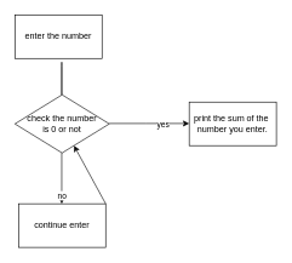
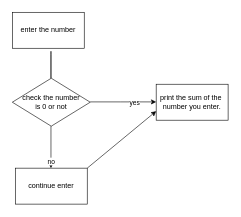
  <mxCell id="0" />
  <mxCell id="1" parent="0" />
  <mxCell id="2" value="enter the number" style="rounded=0;whiteSpace=wrap;html=1;" vertex="1" parent="1"><mxGeometry x="20" y="20" width="120" height="60" as="geometry" /></mxCell>
  <mxCell id="3" value="check the number&lt;br&gt;is 0 or not" style="rhombus;whiteSpace=wrap;html=1;" vertex="1" parent="1"><mxGeometry x="20" y="130" width="130" height="80" as="geometry" /></mxCell>
  <mxCell id="4" value="" style="endArrow=classic;html=1;" edge="1" parent="1"><mxGeometry width="50" height="50" relative="1" as="geometry"><mxPoint x="150" y="169.5" as="sourcePoint" /><mxPoint x="260" y="169.5" as="targetPoint" /><Array as="points"><mxPoint x="210" y="169.5" /></Array></mxGeometry></mxCell>
  <mxCell id="5" value="yes" style="edgeLabel;html=1;align=center;verticalAlign=middle;resizable=0;points=[];" vertex="1" connectable="0" parent="4"><mxGeometry x="0.324" y="-1" relative="1" as="geometry"><mxPoint as="offset" /></mxGeometry></mxCell>
  <mxCell id="6" value="print the sum of the&amp;nbsp;&lt;br&gt;number you enter." style="rounded=0;whiteSpace=wrap;html=1;" vertex="1" parent="1"><mxGeometry x="260" y="140" width="120" height="60" as="geometry" /></mxCell>
  <mxCell id="7" value="" style="endArrow=classic;html=1;" edge="1" parent="1"><mxGeometry width="50" height="50" relative="1" as="geometry"><mxPoint x="84.5" y="210" as="sourcePoint" /><mxPoint x="84.5" y="280" as="targetPoint" /></mxGeometry></mxCell>
  <mxCell id="8" value="no" style="edgeLabel;html=1;align=center;verticalAlign=middle;resizable=0;points=[];" vertex="1" connectable="0" parent="7"><mxGeometry x="0.669" relative="1" as="geometry"><mxPoint as="offset" /></mxGeometry></mxCell>
  <mxCell id="9" value="continue enter" style="rounded=0;whiteSpace=wrap;html=1;" vertex="1" parent="1"><mxGeometry x="25" y="280" width="120" height="60" as="geometry" /></mxCell>
- <mxCell id="10" value="" style="endArrow=classic;html=1;exitX=1;exitY=0;exitDx=0;exitDy=0;" edge="1" parent="1" source="9" target="3"><mxGeometry width="50" height="50" relative="1" as="geometry"><mxPoint x="150" y="330" as="sourcePoint" /><mxPoint x="200" y="280" as="targetPoint" /></mxGeometry></mxCell>
+ <mxCell id="10" value="" style="endArrow=classic;html=1;entryX=0;entryY=0.75;entryDx=0;entryDy=0;exitX=1;exitY=0;exitDx=0;exitDy=0;" edge="1" parent="1" source="9" target="6"><mxGeometry width="50" height="50" relative="1" as="geometry"><mxPoint x="150" y="330" as="sourcePoint" /><mxPoint x="200" y="280" as="targetPoint" /></mxGeometry></mxCell>
  <mxCell id="11" value="" style="endArrow=none;html=1;" edge="1" parent="1"><mxGeometry width="50" height="50" relative="1" as="geometry"><mxPoint x="84.5" y="130" as="sourcePoint" /><mxPoint x="84.5" y="130" as="targetPoint" /><Array as="points"><mxPoint x="84.5" y="80" /></Array></mxGeometry></mxCell>
